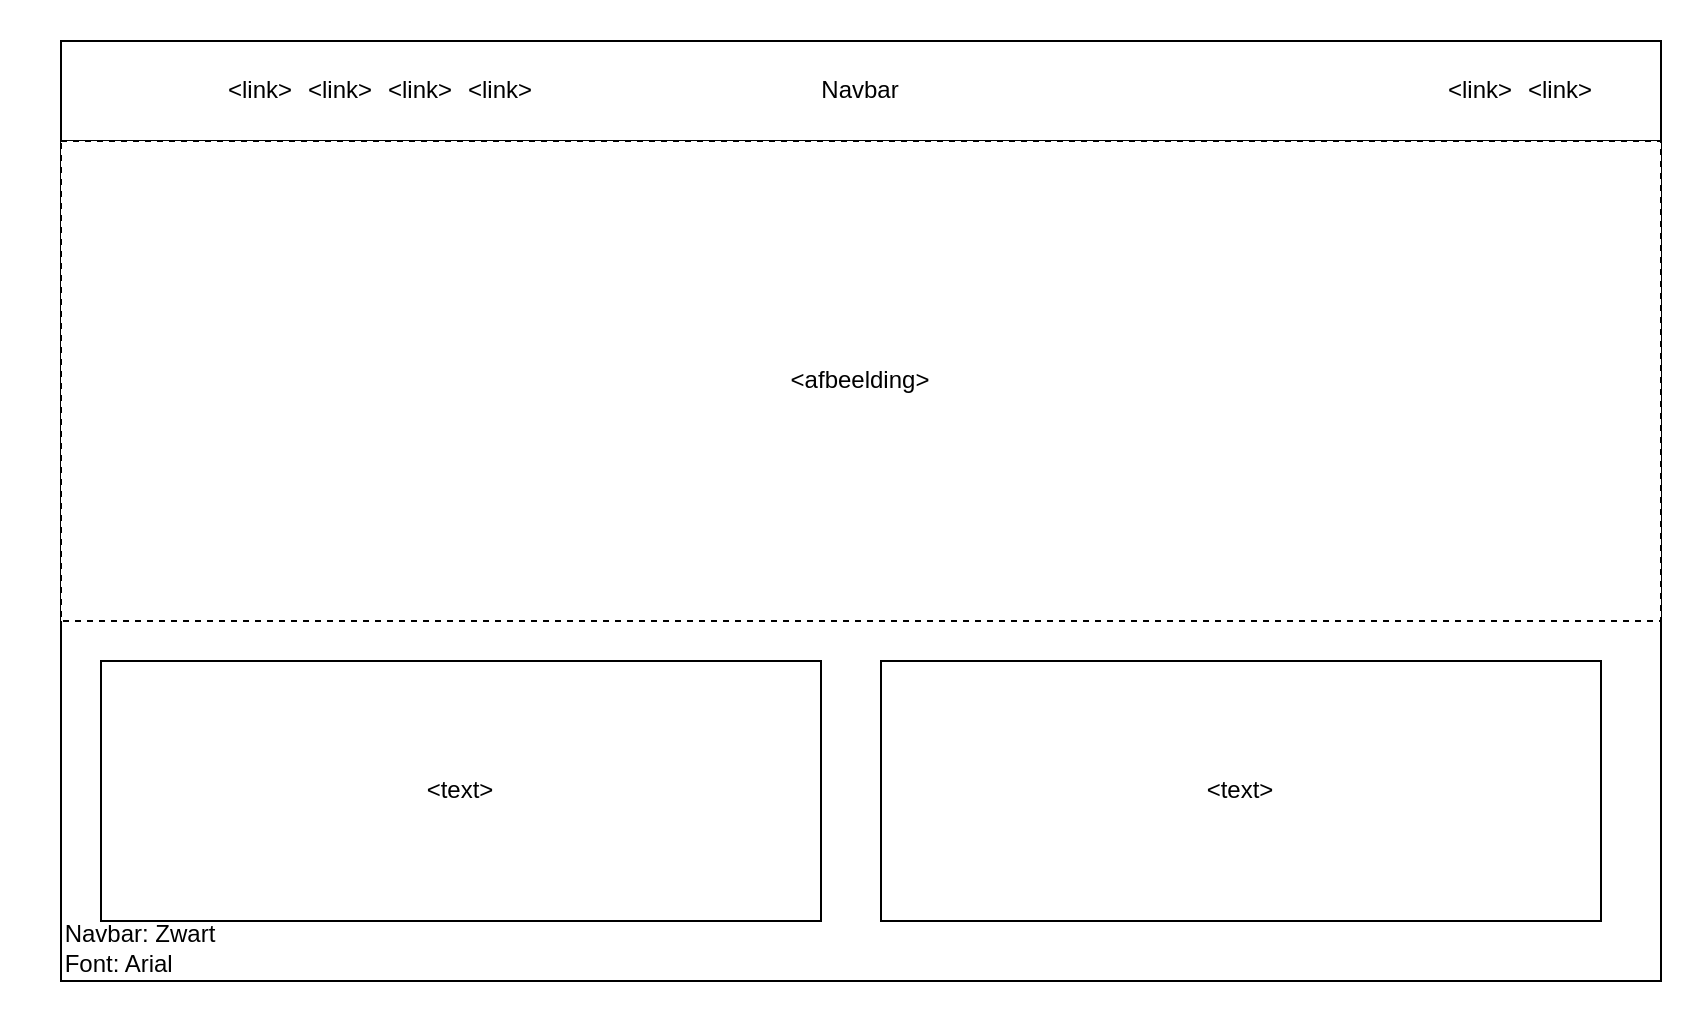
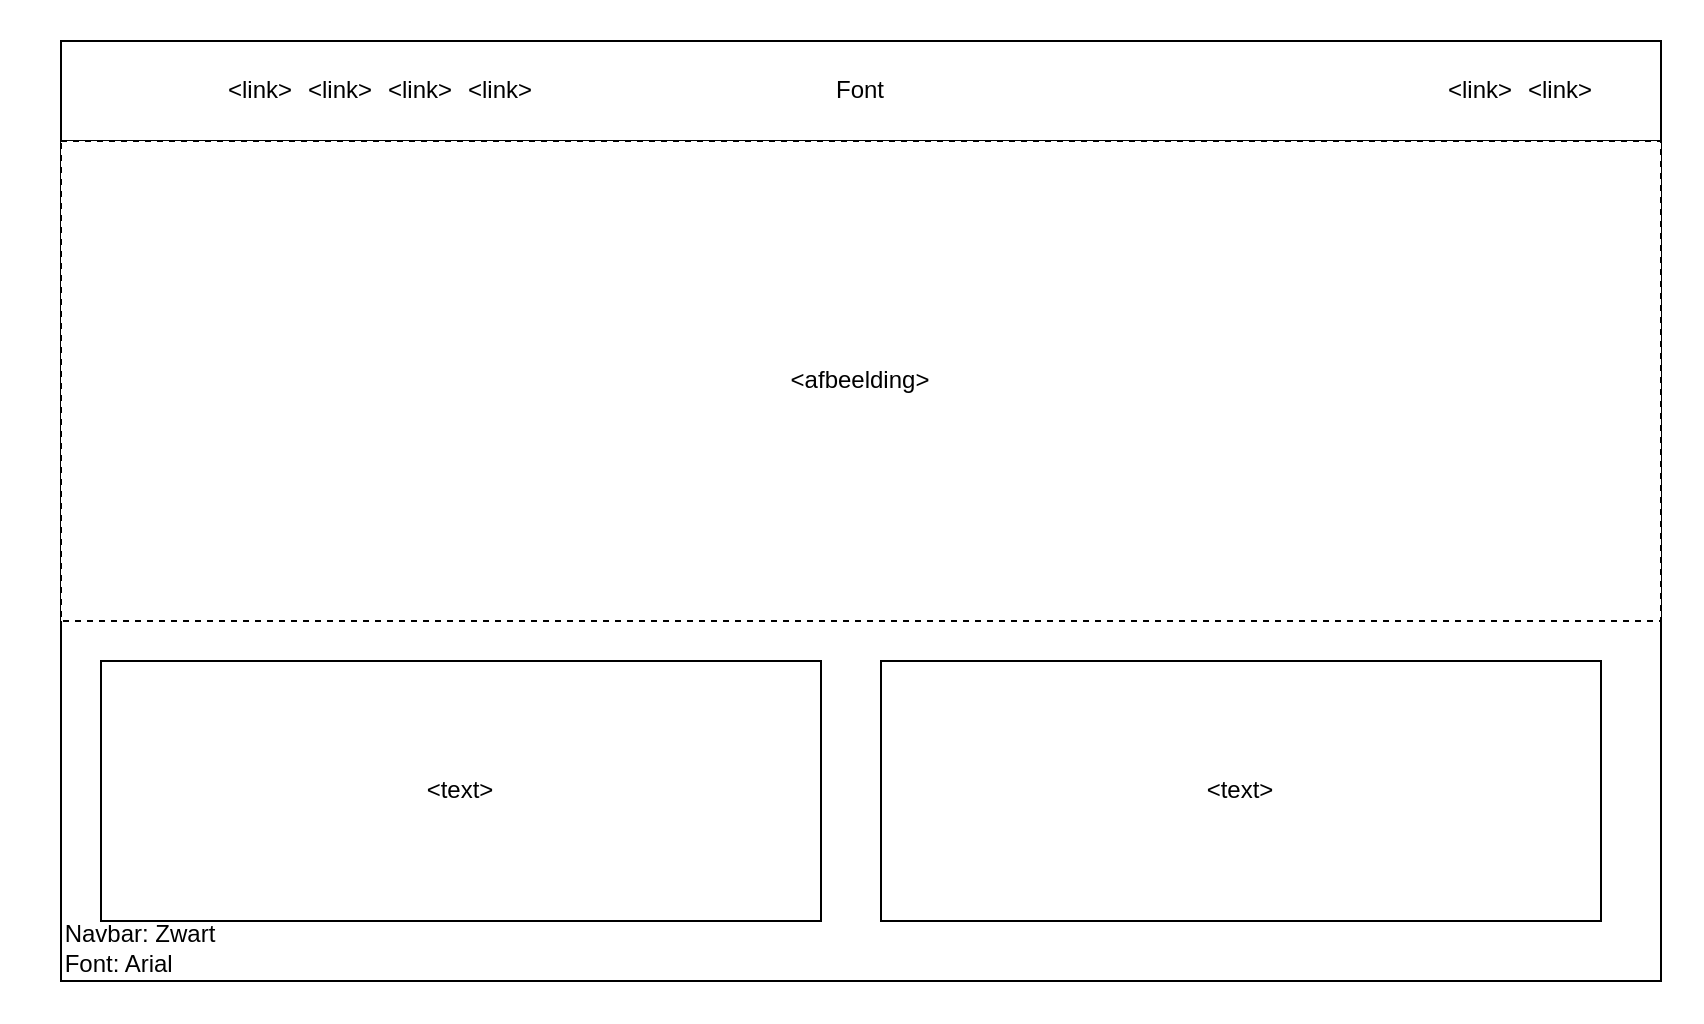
  <mxCell id="0" />
  <mxCell id="1" parent="0" />
  <mxCell id="2" value="" style="rounded=0;whiteSpace=wrap;html=1;" parent="1" vertex="1"><mxGeometry y="20" width="800" height="470" as="geometry" x="30" /></mxCell>
- <mxCell id="3" value="Navbar" style="rounded=0;whiteSpace=wrap;html=1;" parent="1" vertex="1"><mxGeometry y="20" width="800" height="50" as="geometry" x="30" /></mxCell>
+ <mxCell id="3" value="Font" style="rounded=0;whiteSpace=wrap;html=1;" parent="1" vertex="1"><mxGeometry y="20" width="800" height="50" as="geometry" x="30" /></mxCell>
  <mxCell id="4" value="&amp;lt;afbeelding&amp;gt;" style="rounded=0;whiteSpace=wrap;html=1;dashed=1;" parent="1" vertex="1"><mxGeometry y="70" width="800" height="240" as="geometry" x="30" /></mxCell>
  <mxCell id="5" value="&amp;lt;text&amp;gt;" style="rounded=0;whiteSpace=wrap;html=1;" parent="1" vertex="1"><mxGeometry x="50" y="330" width="360" height="130" as="geometry" /></mxCell>
  <mxCell id="6" value="&amp;lt;text&amp;gt;" style="rounded=0;whiteSpace=wrap;html=1;" parent="1" vertex="1"><mxGeometry x="440" y="330" width="360" height="130" as="geometry" /></mxCell>
  <mxCell id="7" value="&amp;lt;link&amp;gt;" style="text;html=1;strokeColor=none;fillColor=none;align=center;verticalAlign=middle;whiteSpace=wrap;rounded=0;" vertex="1" parent="1"><mxGeometry x="110" y="35" width="40" height="20" as="geometry" /></mxCell>
  <mxCell id="8" value="&amp;lt;link&amp;gt;" style="text;html=1;strokeColor=none;fillColor=none;align=center;verticalAlign=middle;whiteSpace=wrap;rounded=0;" vertex="1" parent="1"><mxGeometry x="150" y="35" width="40" height="20" as="geometry" /></mxCell>
  <mxCell id="9" value="&amp;lt;link&amp;gt;" style="text;html=1;strokeColor=none;fillColor=none;align=center;verticalAlign=middle;whiteSpace=wrap;rounded=0;" vertex="1" parent="1"><mxGeometry x="190" y="35" width="40" height="20" as="geometry" /></mxCell>
  <mxCell id="10" value="&amp;lt;link&amp;gt;" style="text;html=1;strokeColor=none;fillColor=none;align=center;verticalAlign=middle;whiteSpace=wrap;rounded=0;" vertex="1" parent="1"><mxGeometry x="230" y="35" width="40" height="20" as="geometry" /></mxCell>
  <mxCell id="11" value="&amp;lt;link&amp;gt;" style="text;html=1;strokeColor=none;fillColor=none;align=center;verticalAlign=middle;whiteSpace=wrap;rounded=0;" vertex="1" parent="1"><mxGeometry x="720" y="35" width="40" height="20" as="geometry" /></mxCell>
  <mxCell id="12" value="&amp;lt;link&amp;gt;" style="text;html=1;strokeColor=none;fillColor=none;align=center;verticalAlign=middle;whiteSpace=wrap;rounded=0;" vertex="1" parent="1"><mxGeometry x="760" y="35" width="40" height="20" as="geometry" /></mxCell>
  <mxCell id="13" value="&lt;div style=&quot;text-align: left&quot;&gt;&lt;span&gt;Navbar: Zwart&lt;/span&gt;&lt;/div&gt;&lt;div style=&quot;text-align: left&quot;&gt;&lt;span&gt;Font: Arial&lt;/span&gt;&lt;/div&gt;" style="text;html=1;strokeColor=none;fillColor=none;align=center;verticalAlign=middle;whiteSpace=wrap;rounded=0;" vertex="1" parent="1"><mxGeometry x="20" y="464" width="100" height="20" as="geometry" /></mxCell>
